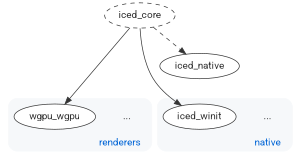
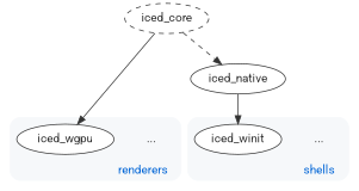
  digraph {
    fontname=Roboto
    newrank=true
    node [color="#333333" fillcolor=white fontcolor="#333333" fontname=Roboto style=filled]
    edge [color="#333333"]
    n1 [label="..." shape=none style=solid]
-   iced_wgpu [label=wgpu_wgpu]
+   iced_wgpu
    n3 [label="..." shape=none style=solid]
    iced_winit
    iced_core [style=dashed]
    iced_native
    subgraph sub_1 {
      rank=same
      n1
      iced_wgpu
      n3
      iced_winit
    }
    subgraph cluster_2 {
      bgcolor="#f6f8fa"
      color="#f6f8fa"
      fontcolor="#0366d6"
      label="renderers  "
      labeljust=r
      labelloc=b
      style=rounded
      n1
      iced_wgpu
    }
    subgraph cluster_3 {
      bgcolor="#f6f8fa"
      color="#f6f8fa"
      fontcolor="#0366d6"
-     label="native  "
+     label="shells  "
      labeljust=r
      labelloc=b
      style=rounded
      n3
      iced_winit
    }
    iced_core -> iced_wgpu
    iced_core -> iced_native [style=dashed]
-   iced_core -> iced_winit
+   iced_native -> iced_winit
  }
